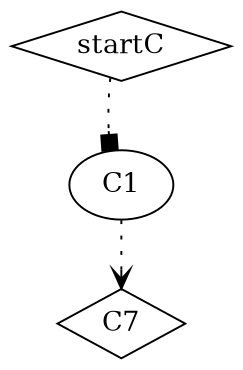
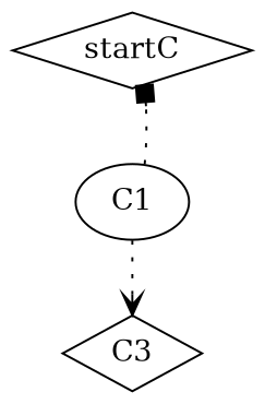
  digraph {
    node [shape=diamond]
    edge [style=dotted]
    startC
    n2 [label=C1 shape=ellipse]
-   C3 [label=C7]
-   startC -> n2 [arrowhead=box]
+   C3
+   n2 -> startC [arrowhead=box]
    n2 -> C3 [arrowhead=vee]
  }
